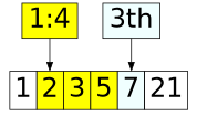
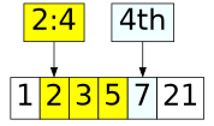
  digraph {
    fontname="DejaVu Sans"
    node [fontname="DejaVu Sans" fontsize=32 shape=box style=filled]
    edge [fontname="DejaVu Sans"]
    n1 [fillcolor=white label=<<table border="0" cellspacing="0" cellpadding="5">             <tr>                 <td port="p0" border="1">1</td>                 <td port="p1" border="1" bgcolor="yellow">2</td>                 <td port="p2" border="1" bgcolor="yellow">3</td>                 <td port="p3" border="1" bgcolor="yellow">5</td>                 <td port="p4" border="1" bgcolor="azure">7</td>                 <td port="p5" border="1">21</td>             </tr>         </table>> shape=none]
-   n2 [fillcolor=yellow label="1:4"]
-   n3 [fillcolor=azure label="3th"]
+   n2 [fillcolor=yellow label="2:4"]
+   n3 [fillcolor=azure label="4th"]
    n2 -> n1 [headport=p1]
    n3 -> n1 [headport=p4]
  }
